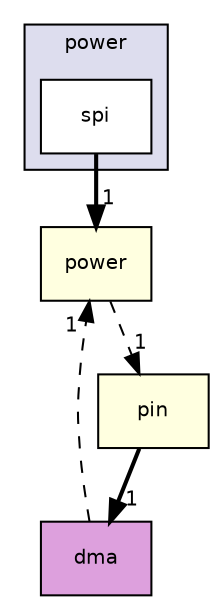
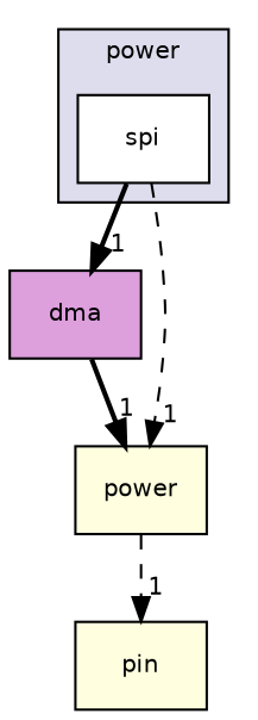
  digraph {
    compound=true
    fontname="DejaVu Sans"
    node [fillcolor=lightyellow fontname="DejaVu Sans" fontsize=10 shape=box style=filled]
    edge [fontname="DejaVu Sans" headlabel=1 labeldistance=1.5 labelfontname=Helvetica labelfontsize=10 style=bold]
    n1 [fillcolor=white label=spi pencolor=black]
    n2 [fillcolor=plum label=dma]
    n3 [label=power]
    n4 [label=pin]
    subgraph cluster_1 {
      bgcolor="#ddddee"
      fontsize=10
      label=power
      pencolor=black
      n1
    }
-   n4 -> n2
-   n1 -> n3
-   n2 -> n3 [style=dashed]
+   n1 -> n2
+   n1 -> n3 [style=dashed]
+   n2 -> n3
    n3 -> n4 [style=dashed]
  }
